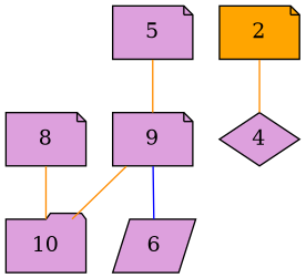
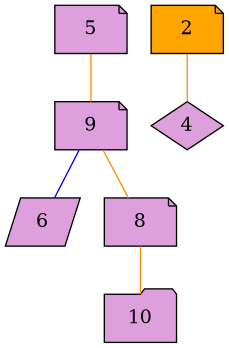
  digraph {
    labelloc=t
    node [fillcolor=plum shape=note style=filled]
    edge [color=darkorange dir=none]
    n1 [label=9]
    5
    2 [fillcolor=orange]
    4 [shape=diamond]
    6 [shape=parallelogram]
    8
    10 [shape=folder]
    n1 -> 6 [color=blue]
-   n1 -> 10
+   n1 -> 8
    5 -> n1
    2 -> 4
    8 -> 10
  }
